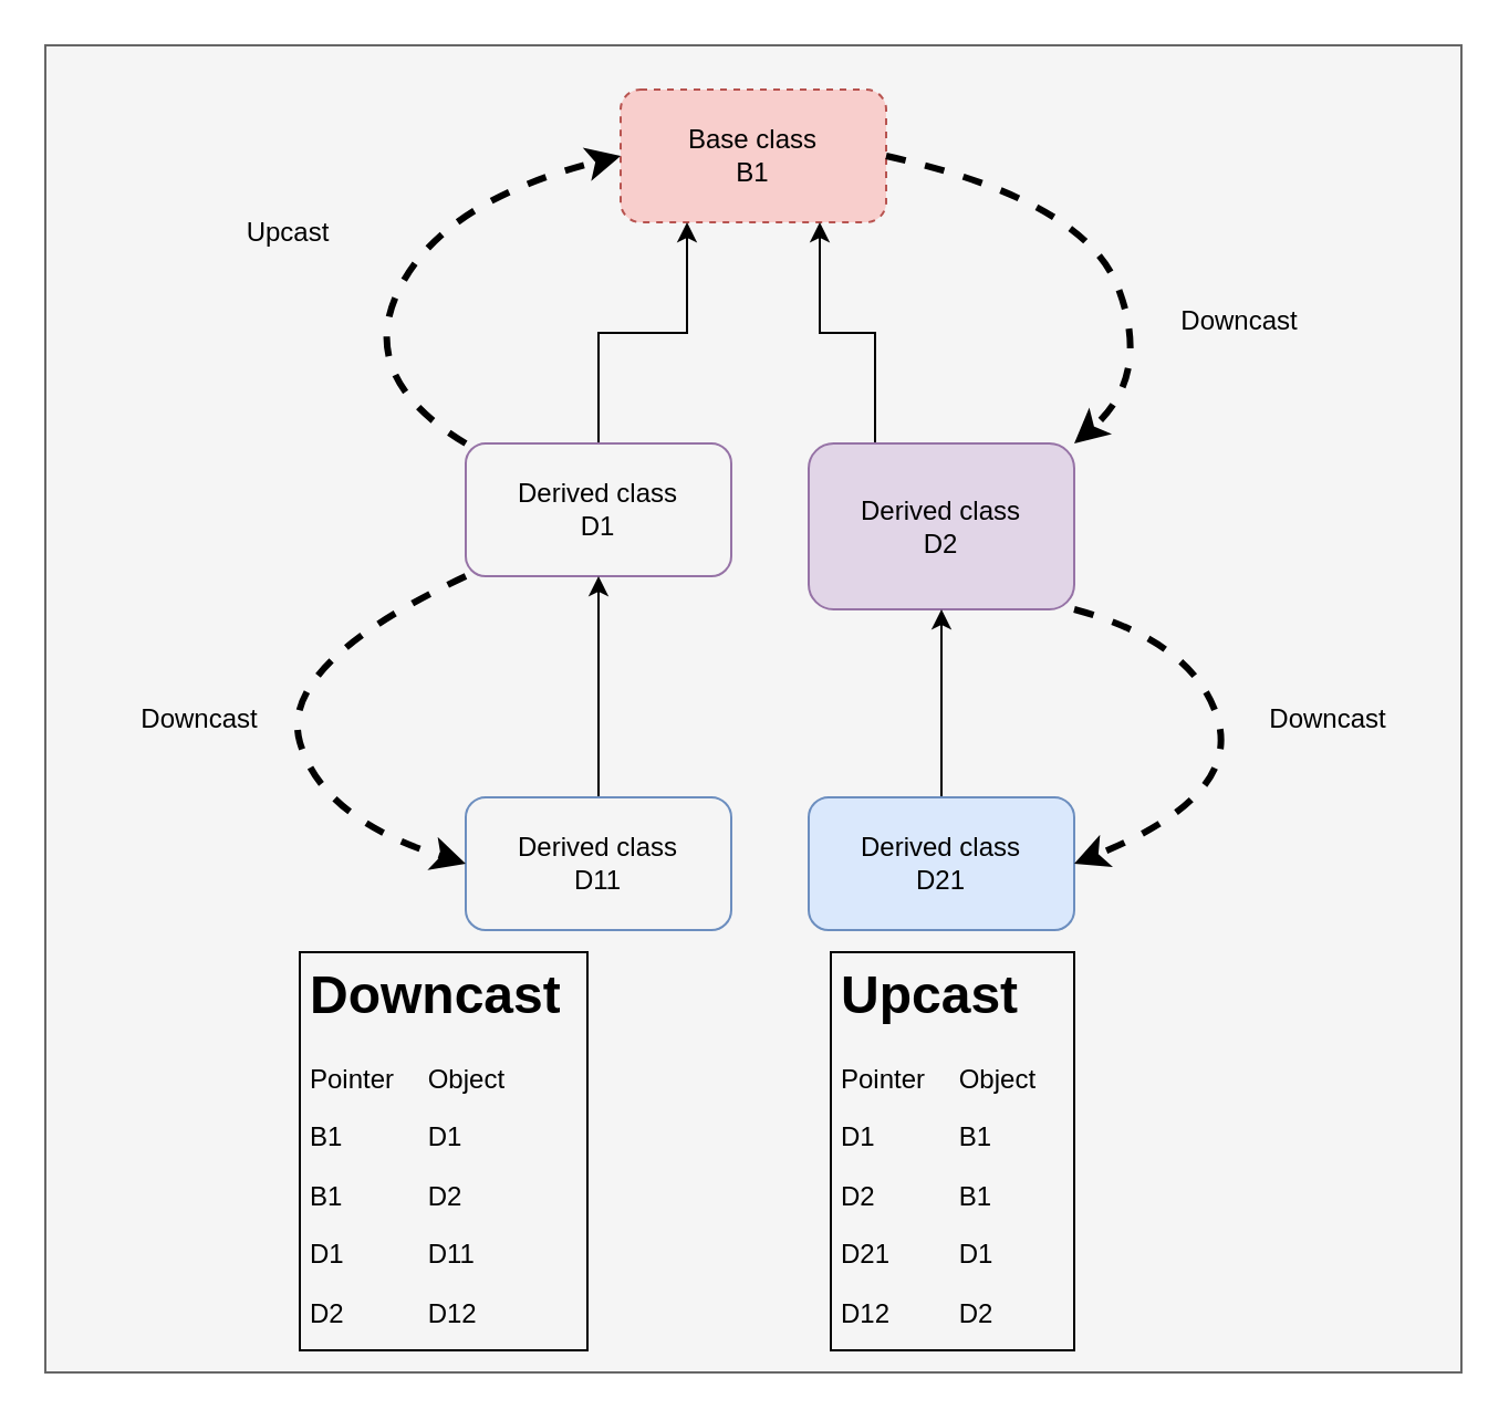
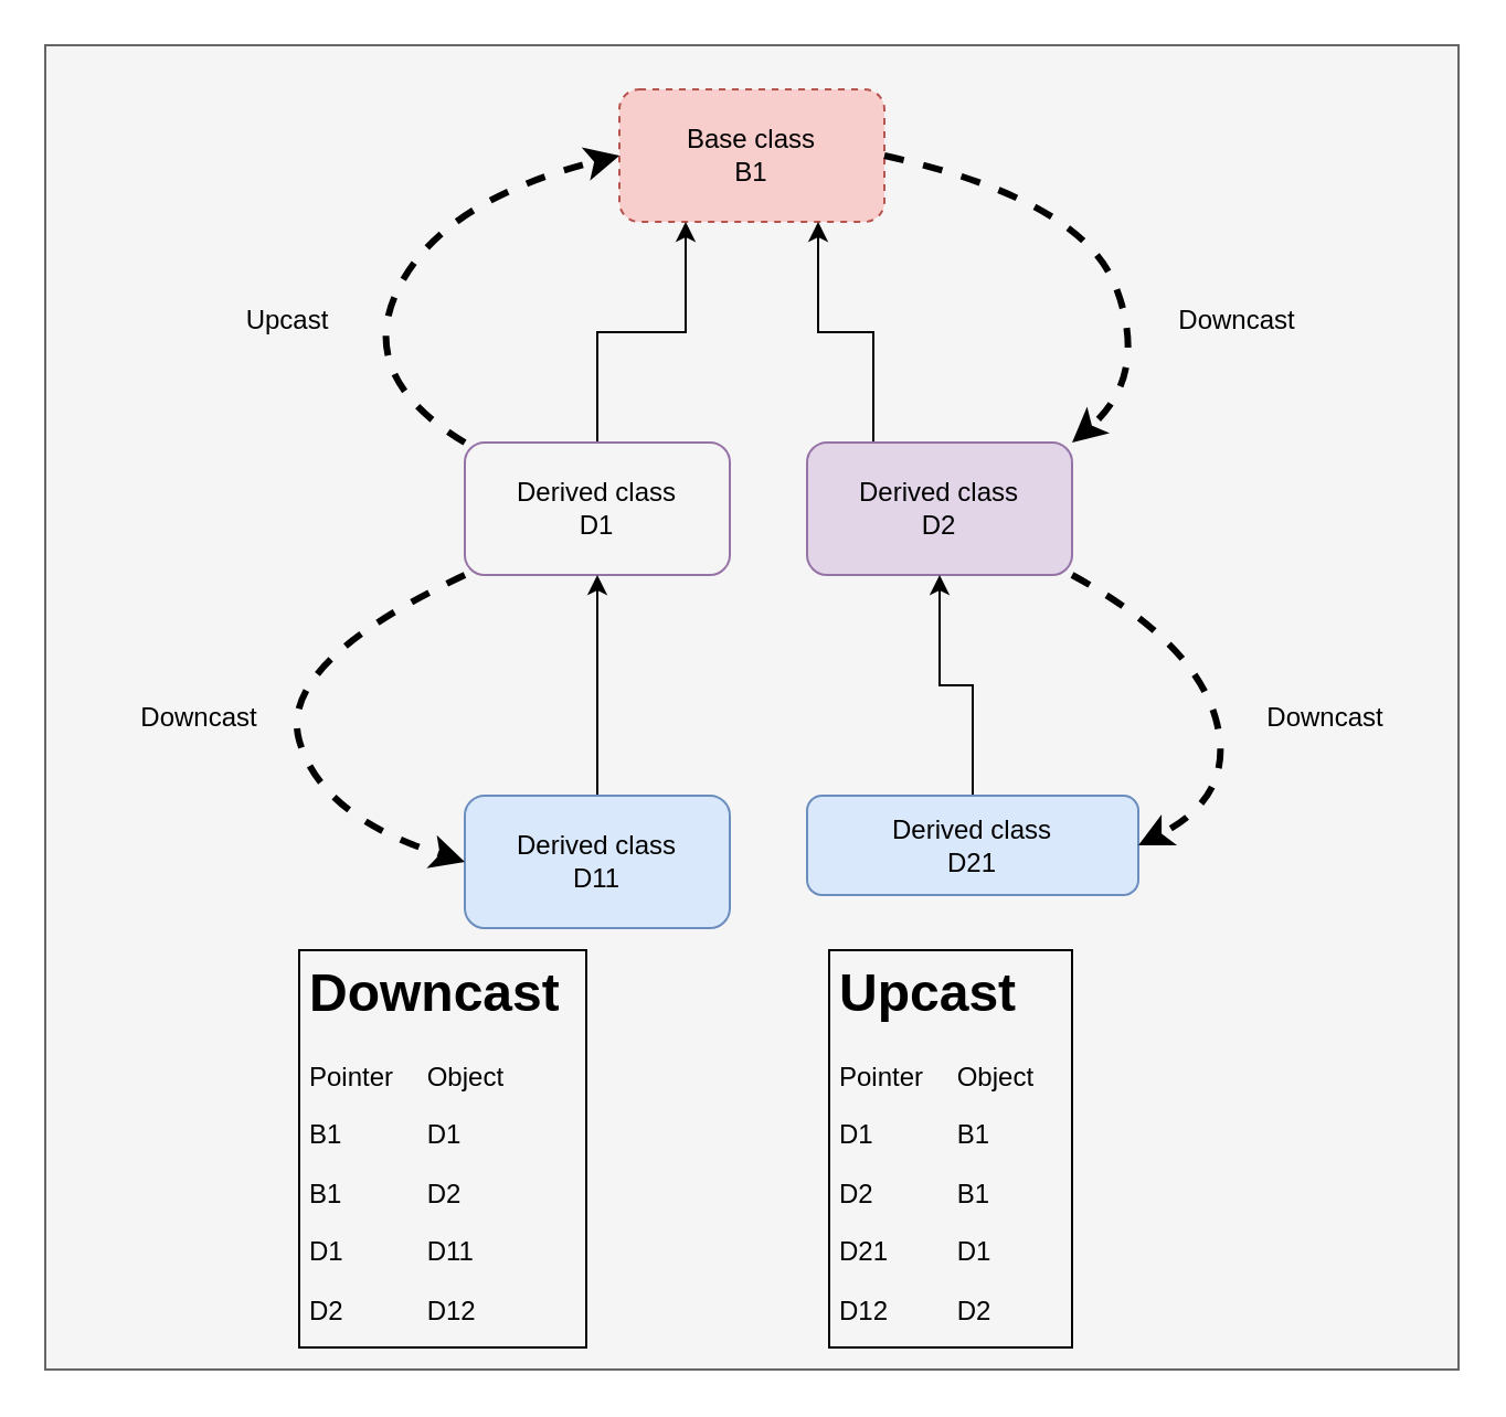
  <mxCell id="0" />
  <mxCell id="1" parent="0" />
  <mxCell id="2" value="" style="group" vertex="1" connectable="0" parent="1"><mxGeometry x="60" y="40" width="600" height="580" as="geometry" /></mxCell>
  <mxCell id="3" value="" style="rounded=0;whiteSpace=wrap;html=1;strokeColor=#666666;fillColor=#f5f5f5;fontColor=#333333;" vertex="1" parent="2"><mxGeometry x="-40" y="-20" width="640" height="600" as="geometry" /></mxCell>
  <mxCell id="4" value="Base class&lt;br&gt;B1" style="rounded=1;whiteSpace=wrap;html=1;fillColor=#f8cecc;strokeColor=#b85450;dashed=1;" vertex="1" parent="2"><mxGeometry x="220" width="120" height="60" as="geometry" /></mxCell>
  <mxCell id="5" style="edgeStyle=orthogonalEdgeStyle;rounded=0;orthogonalLoop=1;jettySize=auto;html=1;exitX=0.5;exitY=0;exitDx=0;exitDy=0;entryX=0.25;entryY=1;entryDx=0;entryDy=0;" edge="1" parent="2" source="6" target="4"><mxGeometry relative="1" as="geometry" /></mxCell>
  <mxCell id="6" value="Derived class&lt;br&gt;D1" style="rounded=1;whiteSpace=wrap;html=1;fillColor=#f5f5f5;strokeColor=#9673a6;" vertex="1" parent="2"><mxGeometry x="150" y="160" width="120" height="60" as="geometry" /></mxCell>
  <mxCell id="7" style="edgeStyle=orthogonalEdgeStyle;rounded=0;orthogonalLoop=1;jettySize=auto;html=1;entryX=0.75;entryY=1;entryDx=0;entryDy=0;exitX=0.25;exitY=0;exitDx=0;exitDy=0;" edge="1" parent="2" source="8" target="4"><mxGeometry relative="1" as="geometry" /></mxCell>
- <mxCell id="8" value="Derived class&lt;br&gt;D2" style="rounded=1;whiteSpace=wrap;html=1;fillColor=#e1d5e7;strokeColor=#9673a6;" vertex="1" parent="2"><mxGeometry x="305" y="160" width="120" height="75" as="geometry" /></mxCell>
+ <mxCell id="8" value="Derived class&lt;br&gt;D2" style="rounded=1;whiteSpace=wrap;html=1;fillColor=#e1d5e7;strokeColor=#9673a6;" vertex="1" parent="2"><mxGeometry x="305" y="160" width="120" height="60" as="geometry" /></mxCell>
  <mxCell id="9" style="edgeStyle=orthogonalEdgeStyle;rounded=0;orthogonalLoop=1;jettySize=auto;html=1;exitX=0.5;exitY=0;exitDx=0;exitDy=0;entryX=0.5;entryY=1;entryDx=0;entryDy=0;" edge="1" parent="2" source="10" target="6"><mxGeometry relative="1" as="geometry" /></mxCell>
- <mxCell id="10" value="Derived class&lt;br&gt;D11" style="rounded=1;whiteSpace=wrap;html=1;fillColor=#f5f5f5;strokeColor=#6c8ebf;" vertex="1" parent="2"><mxGeometry x="150" y="320" width="120" height="60" as="geometry" /></mxCell>
+ <mxCell id="10" value="Derived class&lt;br&gt;D11" style="rounded=1;whiteSpace=wrap;html=1;fillColor=#dae8fc;strokeColor=#6c8ebf;" vertex="1" parent="2"><mxGeometry x="150" y="320" width="120" height="60" as="geometry" /></mxCell>
  <mxCell id="11" style="edgeStyle=orthogonalEdgeStyle;rounded=0;orthogonalLoop=1;jettySize=auto;html=1;exitX=0.5;exitY=0;exitDx=0;exitDy=0;entryX=0.5;entryY=1;entryDx=0;entryDy=0;" edge="1" parent="2" source="12" target="8"><mxGeometry relative="1" as="geometry" /></mxCell>
- <mxCell id="12" value="Derived class&lt;br&gt;D21" style="rounded=1;whiteSpace=wrap;html=1;fillColor=#dae8fc;strokeColor=#6c8ebf;" vertex="1" parent="2"><mxGeometry x="305" y="320" width="120" height="60" as="geometry" /></mxCell>
+ <mxCell id="12" value="Derived class&lt;br&gt;D21" style="rounded=1;whiteSpace=wrap;html=1;fillColor=#dae8fc;strokeColor=#6c8ebf;" vertex="1" parent="2"><mxGeometry x="305" y="320" width="150" height="45" as="geometry" /></mxCell>
  <mxCell id="13" value="" style="curved=1;endArrow=classic;html=1;rounded=0;entryX=0;entryY=0.5;entryDx=0;entryDy=0;exitX=0;exitY=0;exitDx=0;exitDy=0;dashed=1;strokeWidth=3;" edge="1" parent="2" source="6" target="4"><mxGeometry width="50" height="50" relative="1" as="geometry"><mxPoint x="100" y="100" as="sourcePoint" /><mxPoint x="150" y="50" as="targetPoint" /><Array as="points"><mxPoint x="100" y="130" /><mxPoint x="140" y="50" /></Array></mxGeometry></mxCell>
  <mxCell id="14" value="" style="curved=1;endArrow=classic;html=1;rounded=0;entryX=1;entryY=0;entryDx=0;entryDy=0;exitX=1;exitY=0.5;exitDx=0;exitDy=0;dashed=1;strokeWidth=3;" edge="1" parent="2" source="4" target="8"><mxGeometry width="50" height="50" relative="1" as="geometry"><mxPoint x="510" y="160" as="sourcePoint" /><mxPoint x="580" as="targetPoint" /><Array as="points"><mxPoint x="430" y="50" /><mxPoint x="460" y="130" /></Array></mxGeometry></mxCell>
- <mxCell id="15" value="Upcast" style="text;html=1;strokeColor=none;fillColor=none;align=center;verticalAlign=middle;whiteSpace=wrap;rounded=0;" vertex="1" parent="2"><mxGeometry x="40" y="50" width="60" height="30" as="geometry" /></mxCell>
+ <mxCell id="15" value="Upcast" style="text;html=1;strokeColor=none;fillColor=none;align=center;verticalAlign=middle;whiteSpace=wrap;rounded=0;" vertex="1" parent="2"><mxGeometry x="40" y="90" width="60" height="30" as="geometry" /></mxCell>
  <mxCell id="16" value="Downcast" style="text;html=1;strokeColor=none;fillColor=none;align=center;verticalAlign=middle;whiteSpace=wrap;rounded=0;" vertex="1" parent="2"><mxGeometry x="470" y="90" width="60" height="30" as="geometry" /></mxCell>
  <mxCell id="17" value="" style="curved=1;endArrow=classic;html=1;rounded=0;entryX=1;entryY=0.5;entryDx=0;entryDy=0;exitX=1;exitY=1;exitDx=0;exitDy=0;dashed=1;strokeWidth=3;" edge="1" parent="2" source="8" target="12"><mxGeometry width="50" height="50" relative="1" as="geometry"><mxPoint x="425" y="220" as="sourcePoint" /><mxPoint x="510" y="350" as="targetPoint" /><Array as="points"><mxPoint x="480" y="250" /><mxPoint x="500" y="320" /></Array></mxGeometry></mxCell>
  <mxCell id="18" value="Downcast" style="text;html=1;strokeColor=none;fillColor=none;align=center;verticalAlign=middle;whiteSpace=wrap;rounded=0;" vertex="1" parent="2"><mxGeometry x="510" y="270" width="60" height="30" as="geometry" /></mxCell>
  <mxCell id="19" value="" style="curved=1;endArrow=classic;html=1;rounded=0;entryX=0;entryY=0.5;entryDx=0;entryDy=0;exitX=0;exitY=1;exitDx=0;exitDy=0;dashed=1;strokeWidth=3;" edge="1" parent="2" source="6" target="10"><mxGeometry width="50" height="50" relative="1" as="geometry"><mxPoint x="10" y="230" as="sourcePoint" /><mxPoint x="10" y="360" as="targetPoint" /><Array as="points"><mxPoint x="65" y="260" /><mxPoint x="85" y="330" /></Array></mxGeometry></mxCell>
  <mxCell id="20" value="Downcast" style="text;html=1;strokeColor=none;fillColor=none;align=center;verticalAlign=middle;whiteSpace=wrap;rounded=0;" vertex="1" parent="2"><mxGeometry y="270" width="60" height="30" as="geometry" /></mxCell>
  <mxCell id="21" value="&lt;h1&gt;Downcast&lt;/h1&gt;&lt;p&gt;Pointer&amp;nbsp;&amp;nbsp;&lt;span style=&quot;white-space: pre&quot;&gt;&#09;&lt;/span&gt;Object&lt;/p&gt;&lt;p&gt;B1&lt;span style=&quot;white-space: pre&quot;&gt;&#09;&lt;/span&gt;&lt;span style=&quot;white-space: pre&quot;&gt;&#09;&lt;/span&gt;D1&lt;/p&gt;&lt;p&gt;B1&lt;span style=&quot;white-space: pre&quot;&gt;&#09;&lt;/span&gt;&lt;span style=&quot;white-space: pre&quot;&gt;&#09;&lt;/span&gt;D2&lt;/p&gt;&lt;p&gt;D1&lt;span style=&quot;white-space: pre&quot;&gt;&#09;&lt;/span&gt;&lt;span style=&quot;white-space: pre&quot;&gt;&#09;&lt;/span&gt;D11&lt;/p&gt;&lt;p&gt;D2&lt;span style=&quot;white-space: pre&quot;&gt;&#09;&lt;/span&gt;&lt;span style=&quot;white-space: pre&quot;&gt;&#09;&lt;/span&gt;D12&lt;/p&gt;" style="text;html=1;strokeColor=default;fillColor=none;spacing=5;spacingTop=-20;whiteSpace=wrap;overflow=hidden;rounded=0;" vertex="1" parent="2"><mxGeometry x="75" y="390" width="130" height="180" as="geometry" /></mxCell>
  <mxCell id="22" value="&lt;h1&gt;Upcast&lt;/h1&gt;&lt;p&gt;Pointer&amp;nbsp;&amp;nbsp;&lt;span style=&quot;white-space: pre&quot;&gt;&#09;&lt;/span&gt;Object&lt;/p&gt;&lt;p&gt;D1&lt;span style=&quot;white-space: pre&quot;&gt;&#09;&lt;/span&gt;&lt;span style=&quot;white-space: pre&quot;&gt;&#09;&lt;/span&gt;B1&lt;/p&gt;&lt;p&gt;D2&lt;span style=&quot;white-space: pre&quot;&gt;&#09;&lt;/span&gt;&lt;span style=&quot;white-space: pre&quot;&gt;&#09;&lt;/span&gt;B1&lt;/p&gt;&lt;p&gt;D21&lt;span style=&quot;white-space: pre&quot;&gt;&#09;&lt;/span&gt;&lt;span style=&quot;white-space: pre&quot;&gt;&#09;&lt;/span&gt;D1&lt;/p&gt;&lt;p&gt;D12&lt;span style=&quot;white-space: pre&quot;&gt;&#09;&lt;/span&gt;&lt;span style=&quot;white-space: pre&quot;&gt;&#09;&lt;/span&gt;D2&lt;/p&gt;" style="text;html=1;strokeColor=default;fillColor=none;spacing=5;spacingTop=-20;whiteSpace=wrap;overflow=hidden;rounded=0;" vertex="1" parent="2"><mxGeometry x="315" y="390" width="110" height="180" as="geometry" /></mxCell>
